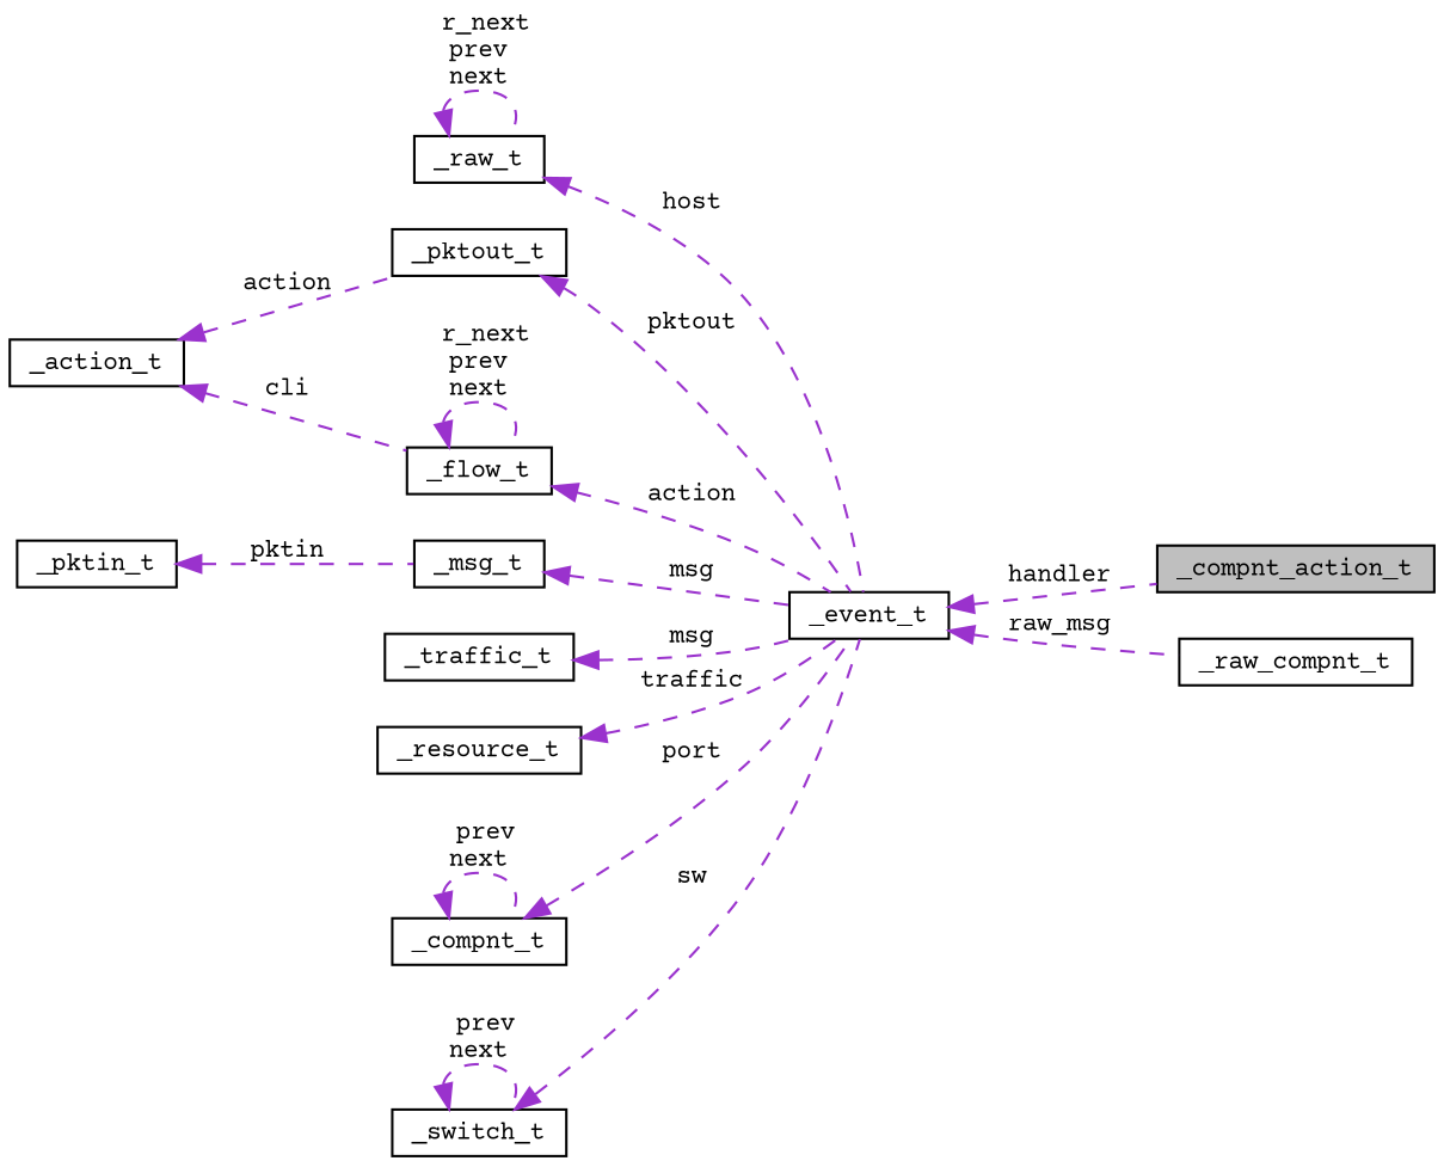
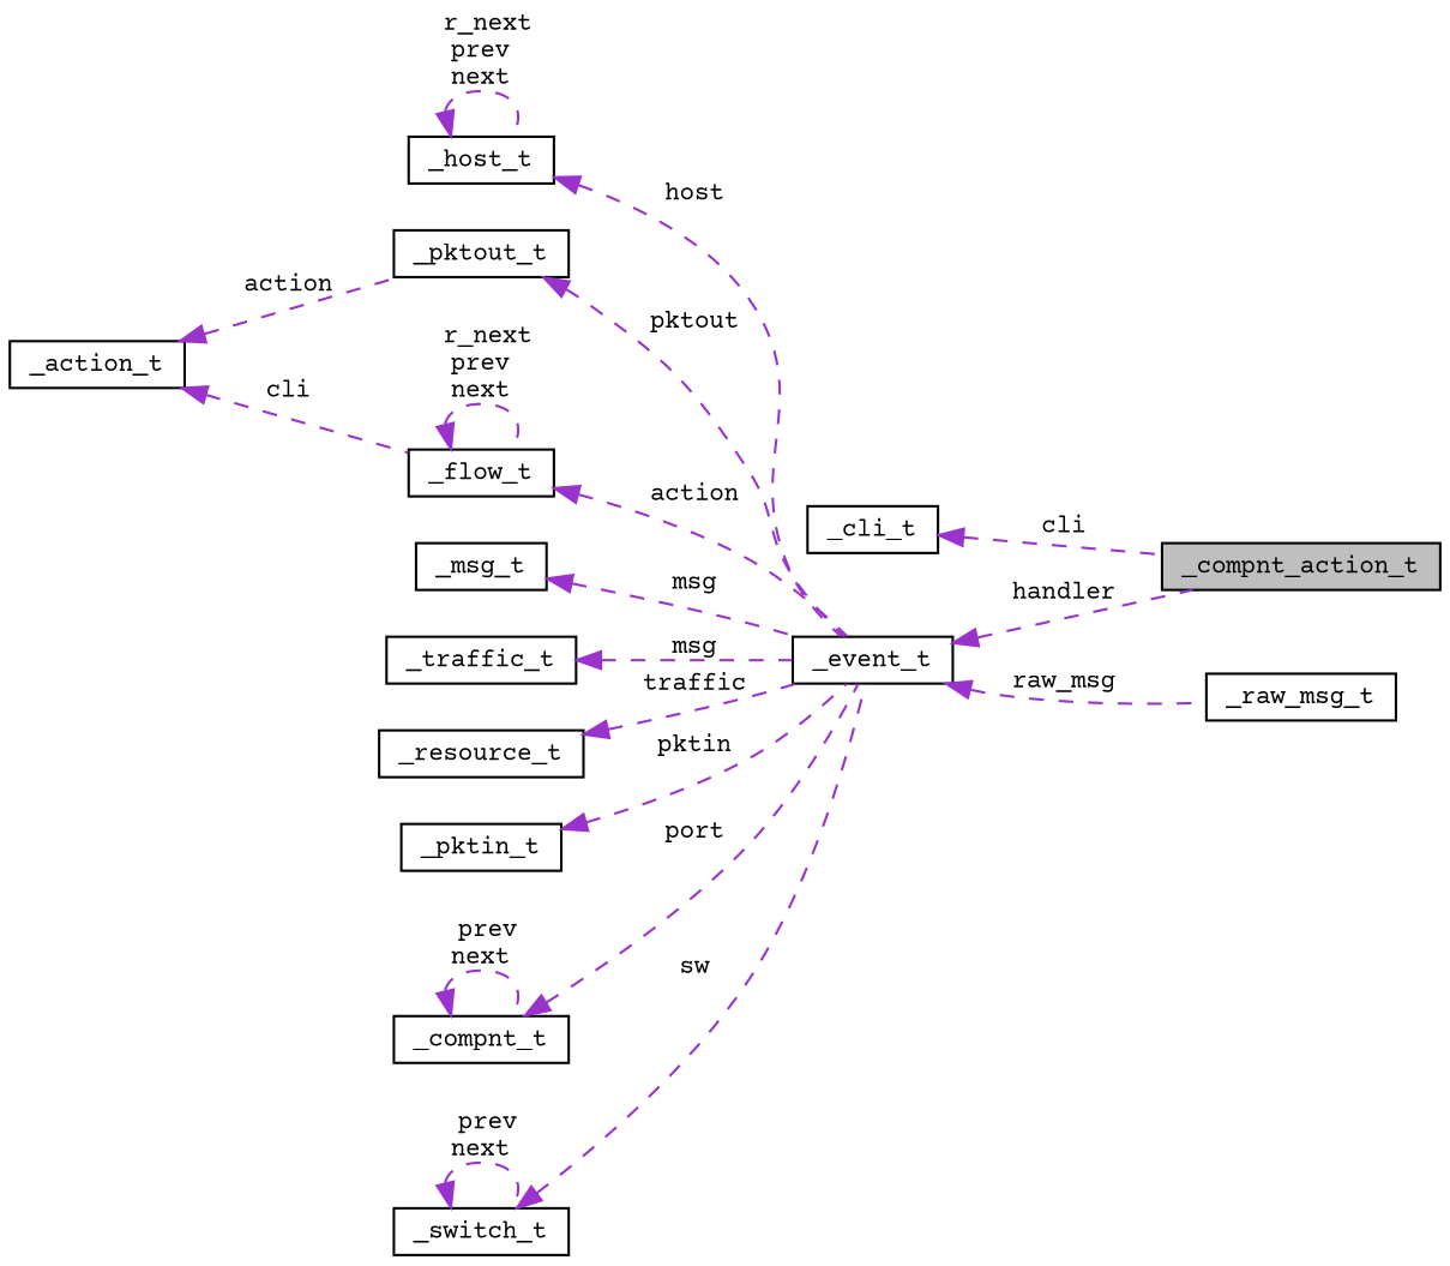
  digraph {
    fontname="Courier Prime"
    rankdir=LR
    node [color=black fillcolor=white fontname="Courier Prime" fontsize=10 shape=record style=filled]
    edge [color=darkorchid3 dir=back fontname="Courier Prime" fontsize=10 labelfontname=Helvetica labelfontsize=10 style=dashed]
    n1 [fillcolor=grey75 fontcolor=black height=0.2 label=_compnt_action_t width=0.4]
+   n2 [height=0.2 label=_cli_t width=0.4]
    n3 [height=0.2 label=_event_t width=0.4]
-   n4 [height=0.2 label=_raw_compnt_t width=0.4]
-   n5 [height=0.2 label=_raw_t width=0.4]
+   n4 [height=0.2 label=_raw_msg_t width=0.4]
+   n5 [height=0.2 label=_host_t width=0.4]
    n6 [height=0.2 label=_pktout_t width=0.4]
    n7 [height=0.2 label=_action_t width=0.4]
    n8 [height=0.2 label=_flow_t width=0.4]
    n9 [height=0.2 label=_msg_t width=0.4]
    n10 [height=0.2 label=_traffic_t width=0.4]
    n11 [height=0.2 label=_resource_t width=0.4]
    n12 [height=0.2 label=_pktin_t width=0.4]
    n13 [height=0.2 label=_compnt_t width=0.4]
    n14 [height=0.2 label=_switch_t width=0.4]
+   n2 -> n1 [label=" cli"]
    n3 -> n1 [label=" handler"]
    n3 -> n4 [label=" raw_msg"]
    n5 -> n3 [label=" host"]
    n5 -> n5 [label=" r_next\nprev\nnext"]
    n6 -> n3 [label=" pktout"]
    n7 -> n6 [label=" action"]
    n7 -> n8 [label=" cli"]
    n8 -> n3 [label=" action"]
    n8 -> n8 [label=" r_next\nprev\nnext"]
    n9 -> n3 [label=" msg"]
    n10 -> n3 [label=" msg"]
    n11 -> n3 [label=" traffic"]
-   n12 -> n9 [label=" pktin"]
+   n12 -> n3 [label=" pktin"]
    n13 -> n3 [label=" port"]
    n13 -> n13 [label=" prev\nnext"]
    n14 -> n3 [label=" sw"]
    n14 -> n14 [label=" prev\nnext"]
  }
